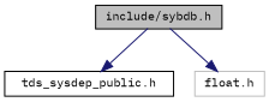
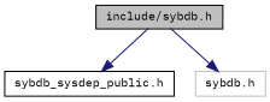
  digraph {
    fontname="IBM Plex Mono"
    node [color=black fillcolor=white fontname="IBM Plex Mono" fontsize=10 shape=record style=filled]
    edge [color=midnightblue fontname="IBM Plex Mono" fontsize=10 labelfontname=Helvetica labelfontsize=10 style=solid]
    n1 [fillcolor=grey75 fontcolor=black height=0.2 label="include/sybdb.h" width=0.4]
-   n2 [height=0.2 label="tds_sysdep_public.h" width=0.4]
-   n3 [color=grey75 height=0.2 label="float.h" width=0.4]
+   n2 [height=0.2 label="sybdb_sysdep_public.h" width=0.4]
+   n3 [color=grey75 height=0.2 label="sybdb.h" width=0.4]
    n1 -> n2
    n1 -> n3
  }
